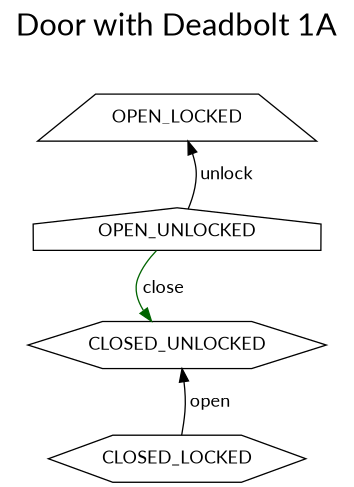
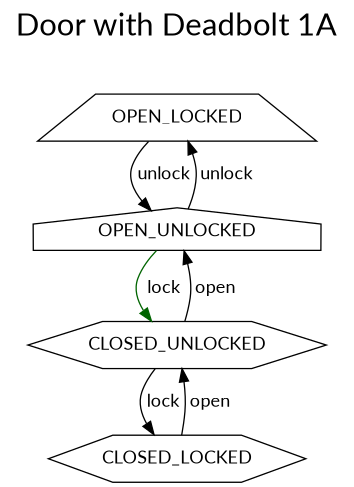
  digraph {
    fontname=Lato
    fontsize=24
    label="Door with Deadbolt 1A"
    labelloc=t
    rankdir=TB
    node [fontname=Lato shape=hexagon]
    edge [color=black fontname=Lato]
    OPEN_LOCKED [shape=trapezium]
    OPEN_UNLOCKED [shape=house]
    CLOSED_UNLOCKED
    CLOSED_LOCKED
+   OPEN_LOCKED -> OPEN_UNLOCKED [label=" unlock "]
    OPEN_UNLOCKED -> OPEN_LOCKED [label=" unlock "]
-   OPEN_UNLOCKED -> CLOSED_UNLOCKED [color=darkgreen label=" close "]
+   OPEN_UNLOCKED -> CLOSED_UNLOCKED [color=darkgreen label=" lock "]
+   CLOSED_UNLOCKED -> OPEN_UNLOCKED [label=" open "]
+   CLOSED_UNLOCKED -> CLOSED_LOCKED [label=" lock "]
    CLOSED_LOCKED -> CLOSED_UNLOCKED [label=" open "]
  }
